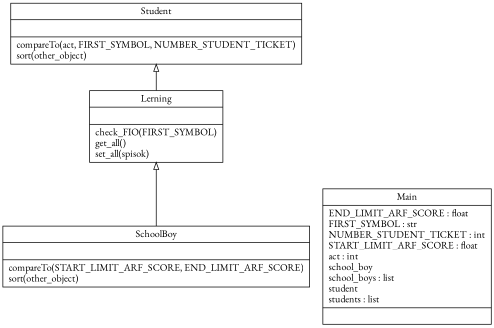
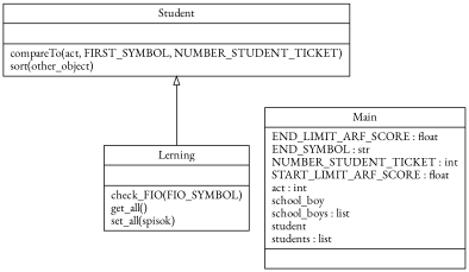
  digraph {
    fontname="EB Garamond"
    rankdir=BT
    node [color=black fontcolor=black fontname="EB Garamond" shape=record style=solid]
    edge [arrowhead=empty arrowtail=none fontname="EB Garamond"]
-   n1 [label="{Lerning|\l|check_FIO(FIRST_SYMBOL)\lget_all()\lset_all(spisok)\l}"]
+   n1 [label="{Lerning|\l|check_FIO(FIO_SYMBOL)\lget_all()\lset_all(spisok)\l}"]
    n2 [label="{Student|\l|compareTo(act, FIRST_SYMBOL, NUMBER_STUDENT_TICKET)\lsort(other_object)\l}"]
-   n3 [label="{Main|END_LIMIT_ARF_SCORE : float\lFIRST_SYMBOL : str\lNUMBER_STUDENT_TICKET : int\lSTART_LIMIT_ARF_SCORE : float\lact : int\lschool_boy\lschool_boys : list\lstudent\lstudents : list\l|}"]
-   n4 [label="{SchoolBoy|\l|compareTo(START_LIMIT_ARF_SCORE, END_LIMIT_ARF_SCORE)\lsort(other_object)\l}"]
+   n3 [label="{Main|END_LIMIT_ARF_SCORE : float\lEND_SYMBOL : str\lNUMBER_STUDENT_TICKET : int\lSTART_LIMIT_ARF_SCORE : float\lact : int\lschool_boy\lschool_boys : list\lstudent\lstudents : list\l|}"]
    n1 -> n2
-   n4 -> n1
  }
